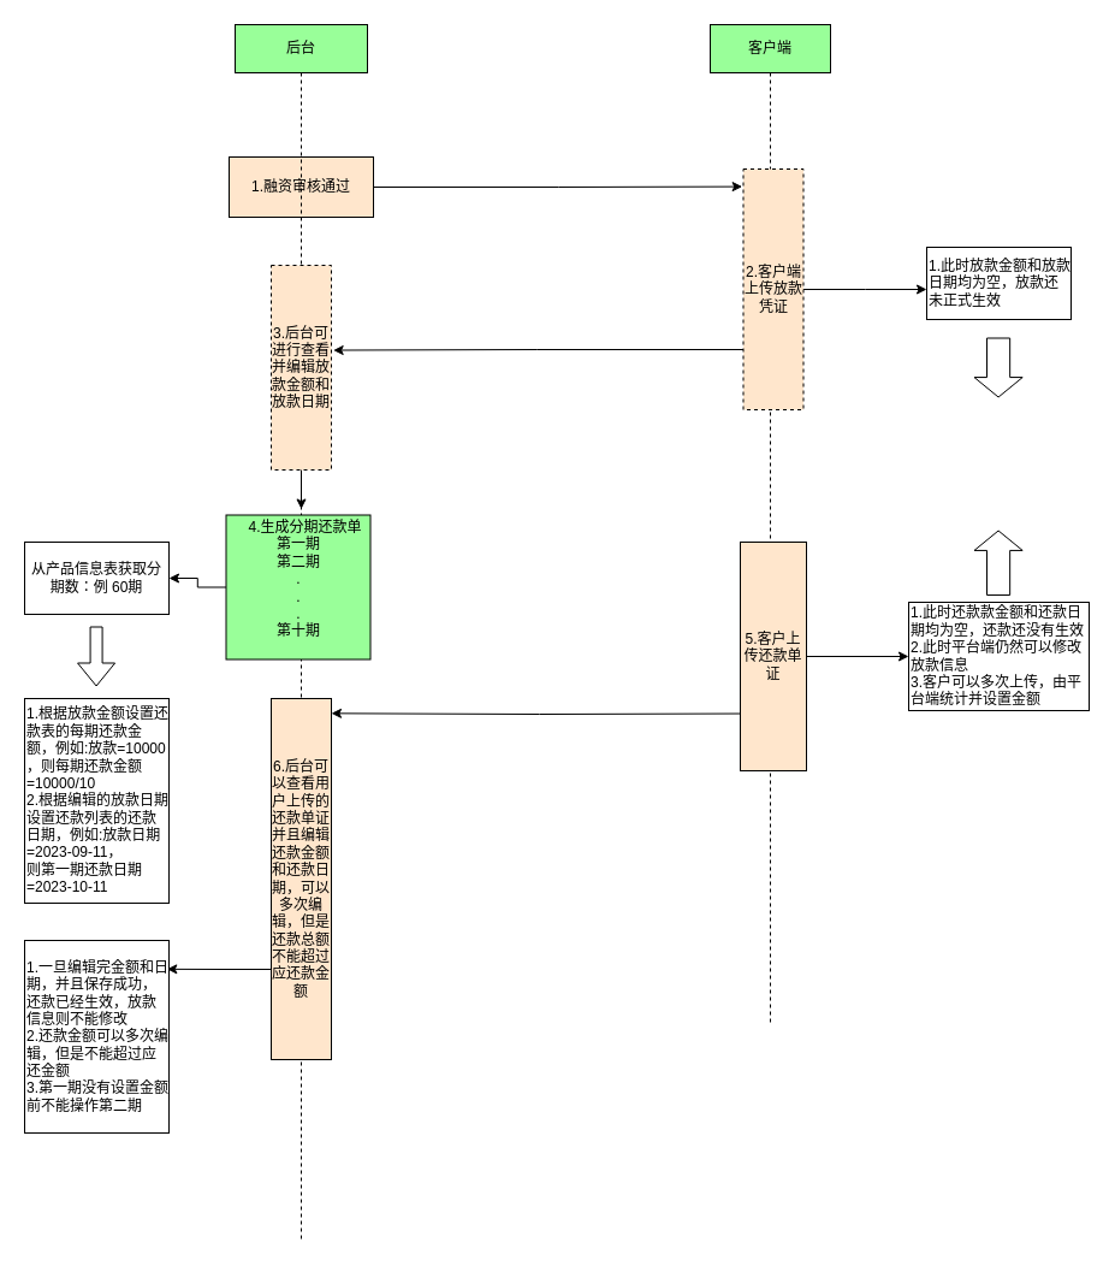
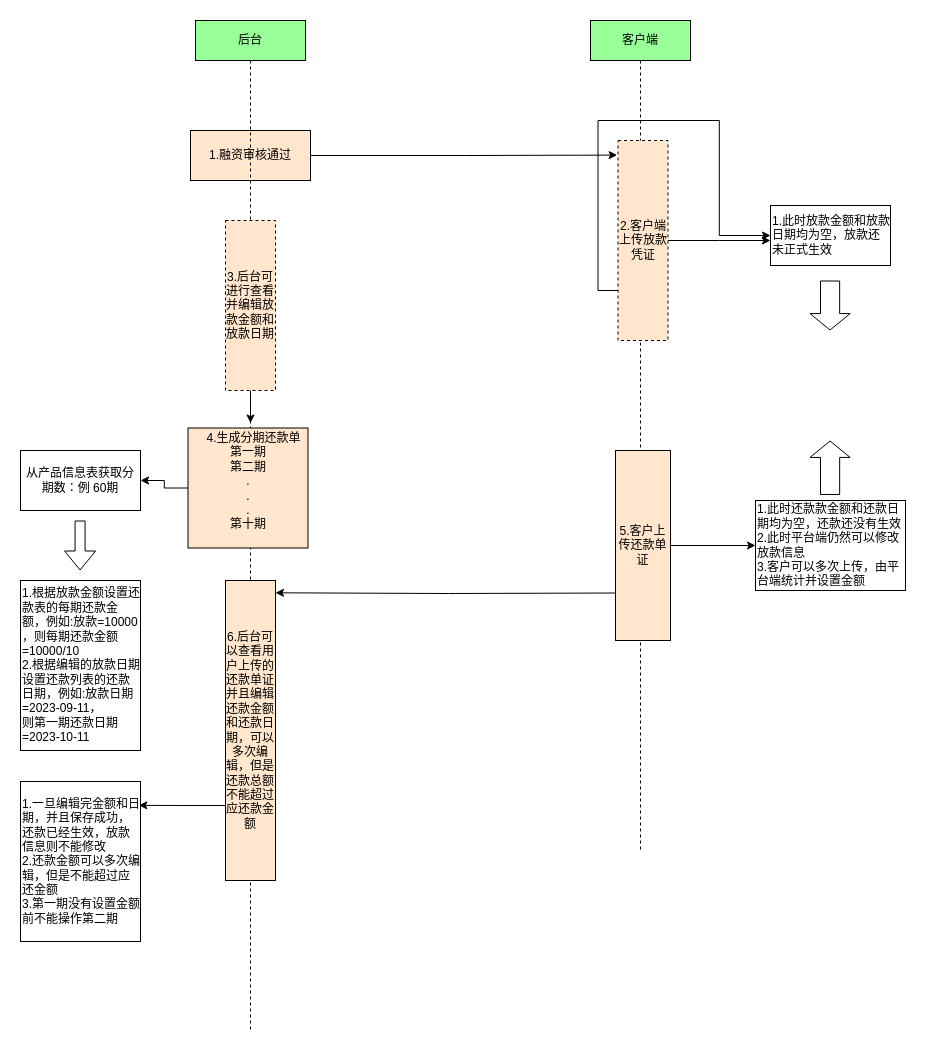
  <mxCell id="0" />
  <mxCell id="1" parent="0" />
  <mxCell id="2" style="edgeStyle=orthogonalEdgeStyle;rounded=0;orthogonalLoop=1;jettySize=auto;html=1;exitX=1;exitY=0.5;exitDx=0;exitDy=0;entryX=-0.017;entryY=0.073;entryDx=0;entryDy=0;entryPerimeter=0;" edge="1" parent="1" source="3" target="9"><mxGeometry relative="1" as="geometry" /></mxCell>
  <mxCell id="3" value="1.融资审核通过" style="rounded=0;whiteSpace=wrap;html=1;fillColor=#FFE6CC;" vertex="1" parent="1"><mxGeometry x="190" y="130" width="120" height="50" as="geometry" /></mxCell>
  <mxCell id="4" value="从产品信息表获取分期数：例 60期" style="rounded=0;whiteSpace=wrap;html=1;" vertex="1" parent="1"><mxGeometry x="20" y="450" width="120" height="60" as="geometry" /></mxCell>
  <mxCell id="5" value="后台" style="shape=umlLifeline;perimeter=lifelinePerimeter;whiteSpace=wrap;html=1;container=1;dropTarget=0;collapsible=0;recursiveResize=0;outlineConnect=0;portConstraint=eastwest;newEdgeStyle={&quot;edgeStyle&quot;:&quot;elbowEdgeStyle&quot;,&quot;elbow&quot;:&quot;vertical&quot;,&quot;curved&quot;:0,&quot;rounded&quot;:0};fillColor=#99FF99;" vertex="1" parent="1"><mxGeometry x="195" y="20" width="110" height="1010" as="geometry" /></mxCell>
  <mxCell id="6" value="客户端" style="shape=umlLifeline;perimeter=lifelinePerimeter;whiteSpace=wrap;html=1;container=1;dropTarget=0;collapsible=0;recursiveResize=0;outlineConnect=0;portConstraint=eastwest;newEdgeStyle={&quot;edgeStyle&quot;:&quot;elbowEdgeStyle&quot;,&quot;elbow&quot;:&quot;vertical&quot;,&quot;curved&quot;:0,&quot;rounded&quot;:0};fillColor=#99FF99;" vertex="1" parent="1"><mxGeometry x="590" y="20" width="100" height="830" as="geometry" /></mxCell>
  <mxCell id="7" style="edgeStyle=orthogonalEdgeStyle;rounded=0;orthogonalLoop=1;jettySize=auto;html=1;" edge="1" parent="1" source="9"><mxGeometry relative="1" as="geometry"><mxPoint x="770" y="240" as="targetPoint" /></mxGeometry></mxCell>
- <mxCell id="8" style="edgeStyle=orthogonalEdgeStyle;rounded=0;orthogonalLoop=1;jettySize=auto;html=1;exitX=0;exitY=0.75;exitDx=0;exitDy=0;entryX=1.033;entryY=0.415;entryDx=0;entryDy=0;entryPerimeter=0;" edge="1" parent="1" source="9" target="12"><mxGeometry relative="1" as="geometry" /></mxCell>
+ <mxCell id="8" style="edgeStyle=orthogonalEdgeStyle;rounded=0;orthogonalLoop=1;jettySize=auto;html=1;exitX=0;exitY=0.75;exitDx=0;exitDy=0;" edge="1" parent="1" source="9" target="10"><mxGeometry relative="1" as="geometry" /></mxCell>
  <mxCell id="9" value="2.客户端上传放款凭证" style="rounded=0;whiteSpace=wrap;html=1;fillColor=#FFE6CC;dashed=1;" vertex="1" parent="1"><mxGeometry x="617.5" y="140" width="50" height="200" as="geometry" /></mxCell>
  <mxCell id="10" value="&lt;div&gt;1.此时放款金额和放款日期均为空，放款还未正式生效&lt;br&gt;&lt;/div&gt;" style="whiteSpace=wrap;html=1;align=left;" vertex="1" parent="1"><mxGeometry x="770" y="205" width="120" height="60" as="geometry" /></mxCell>
  <mxCell id="11" value="" style="edgeStyle=orthogonalEdgeStyle;rounded=0;orthogonalLoop=1;jettySize=auto;html=1;" edge="1" parent="1" source="12" target="25"><mxGeometry relative="1" as="geometry"><Array as="points"><mxPoint x="250" y="430" /><mxPoint x="250" y="430" /></Array></mxGeometry></mxCell>
  <mxCell id="12" value="3.后台可进行查看并编辑放款金额和放款日期" style="rounded=0;whiteSpace=wrap;html=1;fillColor=#FFE6CC;dashed=1;" vertex="1" parent="1"><mxGeometry x="225" y="220" width="50" height="170" as="geometry" /></mxCell>
  <mxCell id="13" value="&lt;div&gt;1.根据放款金额设置还款表的每期还款金额，例如:放款=10000&lt;/div&gt;&lt;div&gt;，则每期还款金额=10000/10&lt;/div&gt;&lt;div&gt;2.根据编辑的放款日期设置还款列表的还款日期，例如:放款日期=2023-09-11，&lt;/div&gt;&lt;div&gt;则第一期还款日期=2023-10-11&lt;br&gt;&lt;/div&gt;" style="rounded=0;whiteSpace=wrap;html=1;align=left;" vertex="1" parent="1"><mxGeometry x="20" y="580" width="120" height="170" as="geometry" /></mxCell>
  <mxCell id="14" style="edgeStyle=orthogonalEdgeStyle;rounded=0;orthogonalLoop=1;jettySize=auto;html=1;entryX=0;entryY=0.5;entryDx=0;entryDy=0;" edge="1" parent="1" source="16" target="20"><mxGeometry relative="1" as="geometry" /></mxCell>
  <mxCell id="15" style="edgeStyle=orthogonalEdgeStyle;rounded=0;orthogonalLoop=1;jettySize=auto;html=1;exitX=0;exitY=0.75;exitDx=0;exitDy=0;entryX=0.9;entryY=0.041;entryDx=0;entryDy=0;entryPerimeter=0;" edge="1" parent="1"><mxGeometry relative="1" as="geometry"><mxPoint x="620" y="592.5" as="sourcePoint" /><mxPoint x="275" y="592.3" as="targetPoint" /></mxGeometry></mxCell>
  <mxCell id="16" value="5.客户上传还款单证" style="rounded=0;whiteSpace=wrap;html=1;fillColor=#FFE6CC;" vertex="1" parent="1"><mxGeometry x="615" y="450" width="55" height="190" as="geometry" /></mxCell>
  <mxCell id="17" style="edgeStyle=orthogonalEdgeStyle;rounded=0;orthogonalLoop=1;jettySize=auto;html=1;exitX=0;exitY=0.75;exitDx=0;exitDy=0;entryX=0.986;entryY=0.149;entryDx=0;entryDy=0;entryPerimeter=0;" edge="1" parent="1" source="18" target="19"><mxGeometry relative="1" as="geometry" /></mxCell>
  <mxCell id="18" value="6.后台可以查看用户上传的还款单证并且编辑还款金额和还款日期，可以多次编辑，但是还款总额不能超过应还款金额" style="rounded=0;whiteSpace=wrap;html=1;fillColor=#FFE6CC;" vertex="1" parent="1"><mxGeometry x="225" y="580" width="50" height="300" as="geometry" /></mxCell>
  <mxCell id="19" value="&lt;div&gt;1.一旦编辑完金额和日期，并且保存成功，还款已经生效，放款信息则不能修改&lt;/div&gt;&lt;div&gt;2.还款金额可以多次编辑，但是不能超过应还金额&lt;/div&gt;&lt;div&gt;3.第一期没有设置金额前不能操作第二期&lt;br&gt;&lt;/div&gt;" style="rounded=0;whiteSpace=wrap;html=1;align=left;" vertex="1" parent="1"><mxGeometry x="20" y="781" width="120" height="160" as="geometry" /></mxCell>
  <mxCell id="20" value="&lt;div&gt;1.此时还款款金额和还款日期均为空，还款还没有生效&lt;/div&gt;&lt;div&gt;2.此时平台端仍然可以修改放款信息&lt;/div&gt;&lt;div&gt;3.客户可以多次上传，由平台端统计并设置金额&lt;br&gt;&lt;/div&gt;" style="whiteSpace=wrap;html=1;align=left;" vertex="1" parent="1"><mxGeometry x="755" y="500" width="150" height="90" as="geometry" /></mxCell>
  <mxCell id="21" value="" style="shape=flexArrow;endArrow=classic;html=1;rounded=0;width=19.167;endSize=5.142;entryX=0.75;entryY=0.944;entryDx=0;entryDy=0;entryPerimeter=0;" edge="1" parent="1"><mxGeometry width="50" height="50" relative="1" as="geometry"><mxPoint x="829.58" y="494.48" as="sourcePoint" /><mxPoint x="829.58" y="440" as="targetPoint" /></mxGeometry></mxCell>
  <mxCell id="22" value="" style="shape=flexArrow;endArrow=classic;html=1;rounded=0;width=19.167;endSize=5.142;" edge="1" parent="1"><mxGeometry width="50" height="50" relative="1" as="geometry"><mxPoint x="829.58" y="280" as="sourcePoint" /><mxPoint x="829.58" y="330" as="targetPoint" /></mxGeometry></mxCell>
  <mxCell id="23" value="" style="group" vertex="1" connectable="0" parent="1"><mxGeometry x="187.5" y="422.5" width="125" height="125" as="geometry" /></mxCell>
- <mxCell id="24" value="&lt;div&gt;第一期&lt;/div&gt;&lt;div&gt;第二期&lt;/div&gt;&lt;div&gt;.&lt;/div&gt;&lt;div&gt;.&lt;/div&gt;&lt;div&gt;.&lt;/div&gt;&lt;div&gt;第十期&lt;br&gt;&lt;/div&gt;" style="whiteSpace=wrap;html=1;aspect=fixed;fillColor=#99ff99;" vertex="1" parent="23"><mxGeometry y="5" width="120" height="120" as="geometry" /></mxCell>
+ <mxCell id="24" value="&lt;div&gt;第一期&lt;/div&gt;&lt;div&gt;第二期&lt;/div&gt;&lt;div&gt;.&lt;/div&gt;&lt;div&gt;.&lt;/div&gt;&lt;div&gt;.&lt;/div&gt;&lt;div&gt;第十期&lt;br&gt;&lt;/div&gt;" style="whiteSpace=wrap;html=1;aspect=fixed;fillColor=#FFE6CC;" vertex="1" parent="23"><mxGeometry y="5" width="120" height="120" as="geometry" /></mxCell>
  <mxCell id="25" value="4.生成分期还款单" style="text;html=1;align=center;verticalAlign=middle;resizable=0;points=[];autosize=1;strokeColor=none;fillColor=none;" vertex="1" parent="23"><mxGeometry x="5" width="120" height="30" as="geometry" /></mxCell>
  <mxCell id="26" style="edgeStyle=orthogonalEdgeStyle;rounded=0;orthogonalLoop=1;jettySize=auto;html=1;" edge="1" parent="1" source="24" target="4"><mxGeometry relative="1" as="geometry" /></mxCell>
  <mxCell id="27" value="" style="shape=flexArrow;endArrow=classic;html=1;rounded=0;" edge="1" parent="1"><mxGeometry width="50" height="50" relative="1" as="geometry"><mxPoint x="79.58" y="520" as="sourcePoint" /><mxPoint x="79.58" y="570" as="targetPoint" /></mxGeometry></mxCell>
